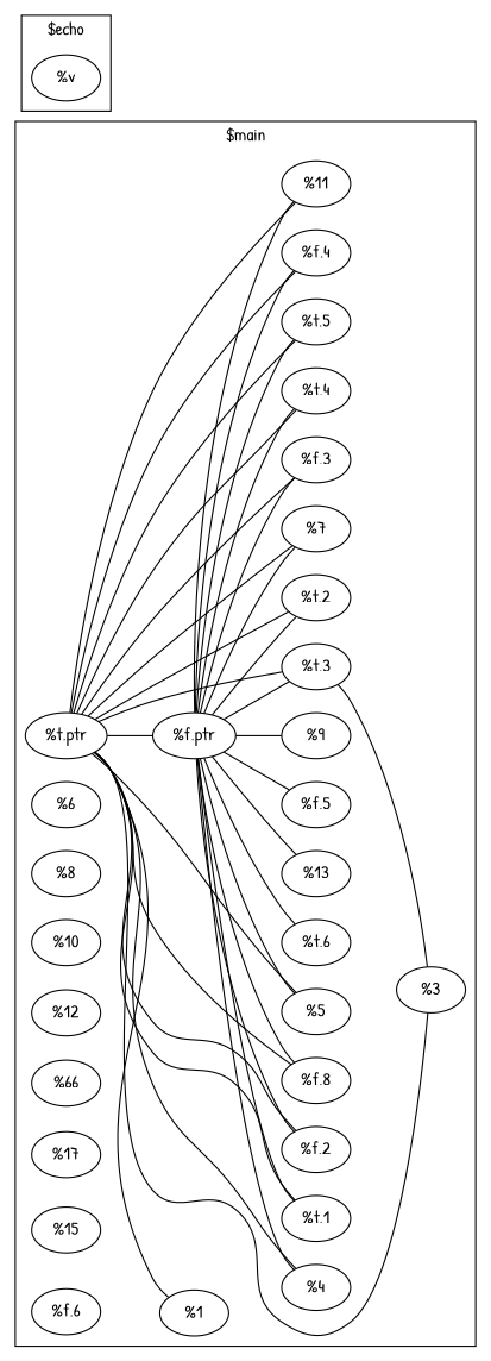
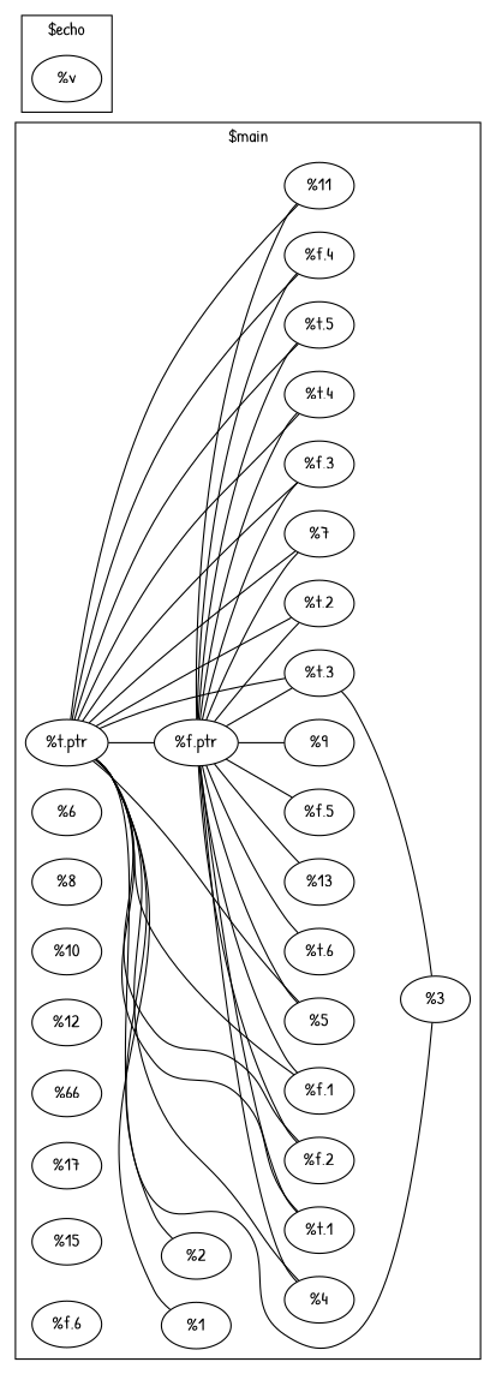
  graph {
    fontname="Patrick Hand"
    rankdir=LR
    node [fontname="Patrick Hand"]
    edge [fontname="Patrick Hand"]
    n1 [label="%t.ptr"]
    n2 [label="%1"]
+   n3 [label="%2"]
    n4 [label="%f.ptr"]
    n5 [label="%3"]
    n6 [label="%4"]
    n7 [label="%t.1"]
    n8 [label="%f.2"]
-   n9 [label="%f.8"]
+   n9 [label="%f.1"]
    n10 [label="%5"]
    n11 [label="%t.3"]
    n12 [label="%t.2"]
    n13 [label="%7"]
    n14 [label="%f.3"]
    n15 [label="%t.4"]
    n16 [label="%9"]
    n17 [label="%t.5"]
    n18 [label="%f.4"]
    n19 [label="%11"]
    n20 [label="%t.6"]
    n21 [label="%13"]
    n22 [label="%f.5"]
    n23 [label="%6"]
    n24 [label="%8"]
    n25 [label="%10"]
    n26 [label="%12"]
    n27 [label="%66"]
    n28 [label="%17"]
    n29 [label="%15"]
    n30 [label="%f.6"]
    n31 [label="%v"]
    subgraph cluster_1 {
      label="$main"
      n1
      n2
+     n3
      n4
      n5
      n6
      n7
      n8
      n9
      n10
      n11
      n12
      n13
      n14
      n15
      n16
      n17
      n18
      n19
      n20
      n21
      n22
      n23
      n24
      n25
      n26
      n27
      n28
      n29
      n30
    }
    subgraph cluster_2 {
      label="$echo"
      n31
    }
    n1 -- n2
+   n1 -- n3
    n1 -- n4
    n1 -- n5
    n1 -- n6
    n1 -- n7
    n1 -- n8
    n1 -- n9
    n1 -- n10
    n1 -- n11
    n1 -- n12
    n1 -- n13
    n1 -- n14
    n1 -- n15
    n1 -- n17
    n1 -- n18
    n1 -- n19
    n4 -- n6
    n4 -- n7
    n4 -- n8
    n4 -- n9
    n4 -- n10
    n4 -- n11
    n4 -- n12
    n4 -- n13
    n4 -- n14
    n4 -- n15
    n4 -- n16
    n4 -- n17
    n4 -- n18
    n4 -- n19
    n4 -- n20
    n4 -- n21
    n4 -- n22
    n11 -- n5
  }
